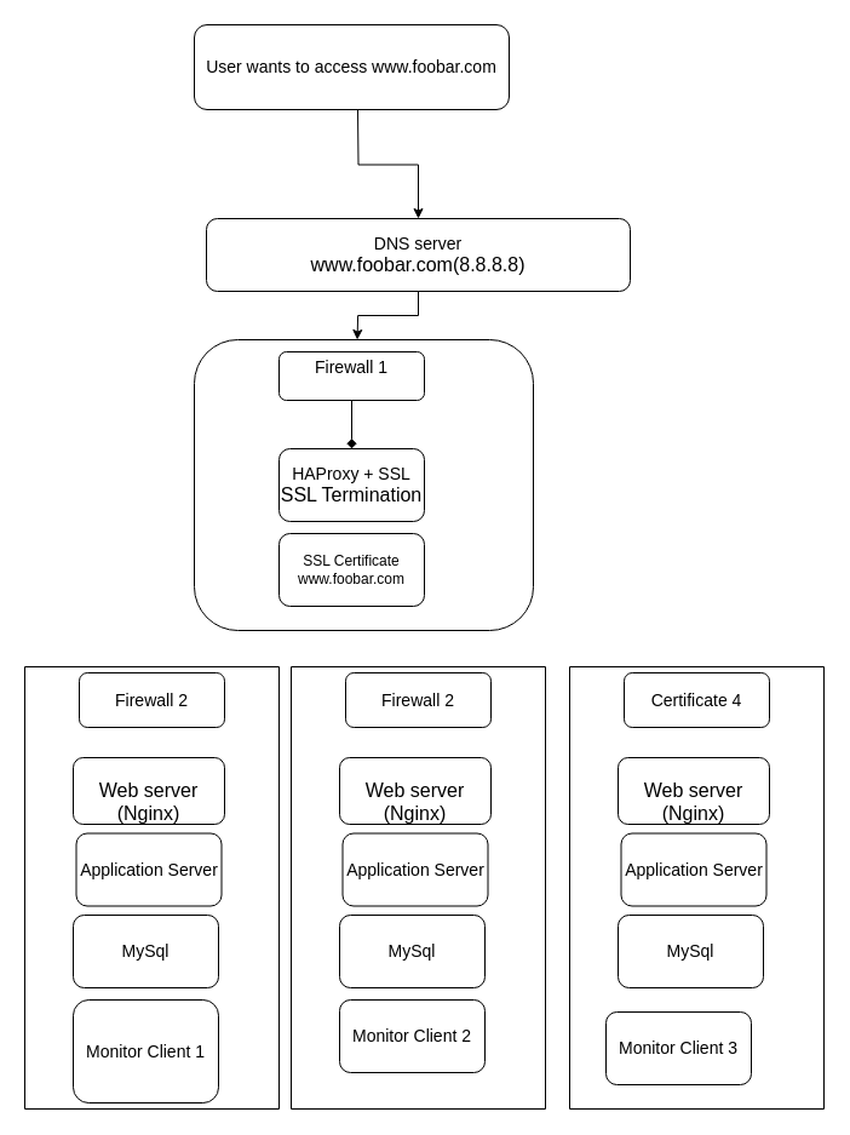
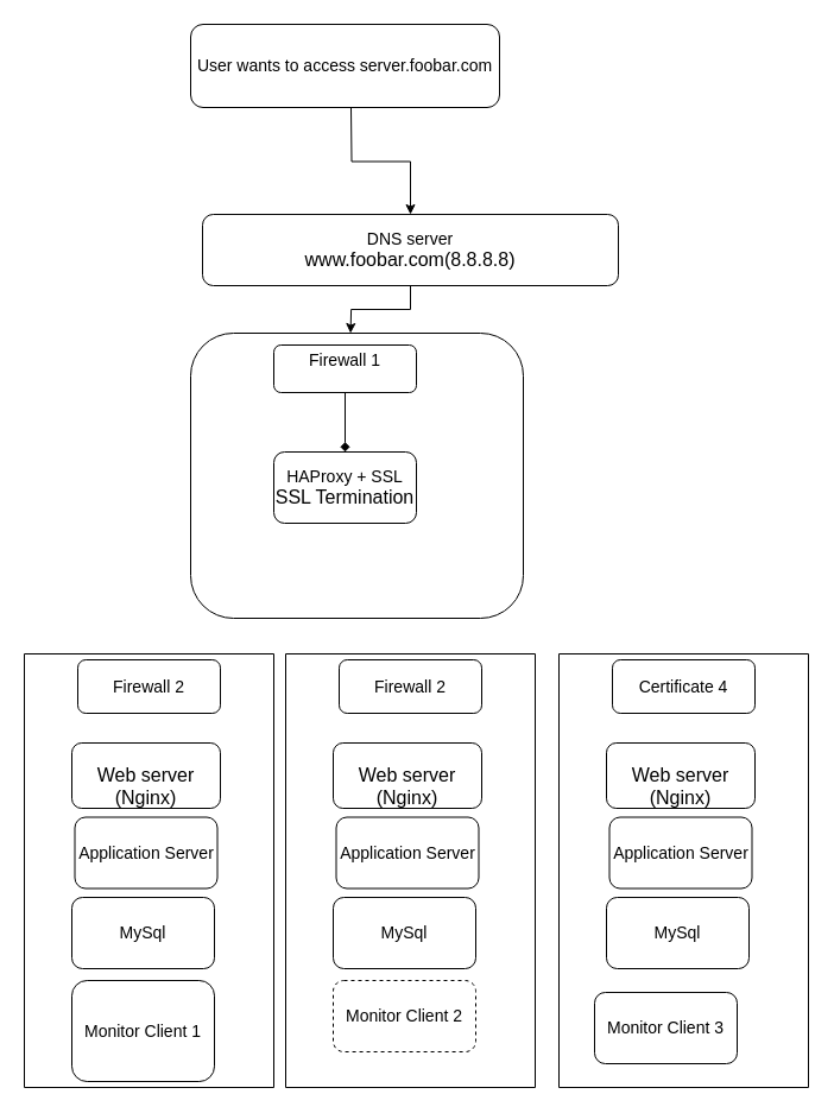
  <mxCell id="0" />
  <mxCell id="1" parent="0" />
  <mxCell id="2" style="edgeStyle=orthogonalEdgeStyle;rounded=0;orthogonalLoop=1;jettySize=auto;html=1;exitX=0.5;exitY=1;exitDx=0;exitDy=0;" edge="1" parent="1" target="5"><mxGeometry relative="1" as="geometry"><mxPoint x="295" y="90" as="sourcePoint" /></mxGeometry></mxCell>
- <mxCell id="3" value="&lt;font style=&quot;font-size: 14px;&quot;&gt;User wants to access www.foobar.com&lt;/font&gt;" style="rounded=1;whiteSpace=wrap;html=1;" vertex="1" parent="1"><mxGeometry x="160" y="20" width="260" height="70" as="geometry" /></mxCell>
+ <mxCell id="3" value="&lt;font style=&quot;font-size: 14px;&quot;&gt;User wants to access server.foobar.com&lt;/font&gt;" style="rounded=1;whiteSpace=wrap;html=1;" vertex="1" parent="1"><mxGeometry x="160" y="20" width="260" height="70" as="geometry" /></mxCell>
  <mxCell id="4" style="edgeStyle=orthogonalEdgeStyle;rounded=0;orthogonalLoop=1;jettySize=auto;html=1;exitX=0.5;exitY=1;exitDx=0;exitDy=0;" edge="1" parent="1" source="5"><mxGeometry relative="1" as="geometry"><mxPoint x="294.588" y="280" as="targetPoint" /></mxGeometry></mxCell>
  <mxCell id="5" value="&lt;font style=&quot;font-size: 14px;&quot;&gt;DNS server&lt;/font&gt;&lt;div&gt;&lt;font size=&quot;3&quot;&gt;www.foobar.com(8.8.8.8)&lt;/font&gt;&lt;/div&gt;" style="rounded=1;whiteSpace=wrap;html=1;" vertex="1" parent="1"><mxGeometry x="170" y="180" width="350" height="60" as="geometry" /></mxCell>
  <mxCell id="6" value="" style="rounded=1;whiteSpace=wrap;html=1;" vertex="1" parent="1"><mxGeometry x="160" y="280" width="280" height="240" as="geometry" /></mxCell>
  <mxCell id="7" value="" style="swimlane;startSize=0;" vertex="1" parent="1"><mxGeometry x="20" y="550" width="210" height="365" as="geometry" /></mxCell>
  <mxCell id="8" value="&lt;font style=&quot;font-size: 14px;&quot;&gt;Application Server&lt;/font&gt;" style="rounded=1;whiteSpace=wrap;html=1;" vertex="1" parent="7"><mxGeometry x="42.5" y="137.5" width="120" height="60" as="geometry" /></mxCell>
  <mxCell id="9" value="&lt;font style=&quot;font-size: 14px;&quot;&gt;&lt;br&gt;&lt;/font&gt;&lt;div&gt;&lt;font size=&quot;3&quot;&gt;Web server&lt;/font&gt;&lt;/div&gt;&lt;div&gt;&lt;font size=&quot;3&quot;&gt;(Nginx)&lt;/font&gt;&lt;/div&gt;" style="rounded=1;whiteSpace=wrap;html=1;" vertex="1" parent="7"><mxGeometry x="40" y="75" width="125" height="55" as="geometry" /></mxCell>
  <mxCell id="10" value="&lt;font style=&quot;font-size: 14px;&quot;&gt;Firewall 2&lt;/font&gt;" style="rounded=1;whiteSpace=wrap;html=1;" vertex="1" parent="7"><mxGeometry x="45" y="5" width="120" height="45" as="geometry" /></mxCell>
  <mxCell id="11" value="&lt;font style=&quot;font-size: 14px;&quot;&gt;MySql&lt;/font&gt;" style="rounded=1;whiteSpace=wrap;html=1;" vertex="1" parent="7"><mxGeometry x="40" y="205" width="120" height="60" as="geometry" /></mxCell>
  <mxCell id="12" value="&lt;font style=&quot;font-size: 14px;&quot;&gt;Monitor Client 1&lt;/font&gt;" style="rounded=1;whiteSpace=wrap;html=1;" vertex="1" parent="7"><mxGeometry x="40" y="275" width="120" height="85" as="geometry" /></mxCell>
  <mxCell id="13" style="edgeStyle=orthogonalEdgeStyle;rounded=0;orthogonalLoop=1;jettySize=auto;html=1;exitX=0.5;exitY=1;exitDx=0;exitDy=0;entryX=0.5;entryY=0;entryDx=0;entryDy=0;endArrow=diamond;" edge="1" parent="1" source="14" target="15"><mxGeometry relative="1" as="geometry" /></mxCell>
  <mxCell id="14" value="&lt;font style=&quot;font-size: 14px;&quot;&gt;Firewall 1&lt;/font&gt;&lt;div&gt;&lt;br&gt;&lt;/div&gt;" style="rounded=1;whiteSpace=wrap;html=1;" vertex="1" parent="1"><mxGeometry x="230" y="290" width="120" height="40" as="geometry" /></mxCell>
- <mxCell id="15" value="&lt;font style=&quot;font-size: 14px;&quot;&gt;HAProxy + SSL&lt;/font&gt;&lt;div&gt;&lt;font size=&quot;3&quot;&gt;SSL Termination&lt;/font&gt;&lt;/div&gt;" style="rounded=1;whiteSpace=wrap;html=1;" vertex="1" parent="1"><mxGeometry x="230" y="370" width="120" height="60" as="geometry" /></mxCell>
- <mxCell id="16" value="SSL Certificate&lt;div&gt;www.foobar.com&lt;/div&gt;" style="rounded=1;whiteSpace=wrap;html=1;" vertex="1" parent="1"><mxGeometry x="230" y="440" width="120" height="60" as="geometry" /></mxCell>
+ <mxCell id="15" value="&lt;font style=&quot;font-size: 14px;&quot;&gt;HAProxy + SSL&lt;/font&gt;&lt;div&gt;&lt;font size=&quot;3&quot;&gt;SSL Termination&lt;/font&gt;&lt;/div&gt;" style="rounded=1;whiteSpace=wrap;html=1;" vertex="1" parent="1"><mxGeometry x="230" y="380" width="120" height="60" as="geometry" /></mxCell>
  <mxCell id="17" value="" style="swimlane;startSize=0;" vertex="1" parent="1"><mxGeometry x="470" y="550" width="210" height="365" as="geometry" /></mxCell>
  <mxCell id="18" value="&lt;font style=&quot;font-size: 14px;&quot;&gt;Application Server&lt;/font&gt;" style="rounded=1;whiteSpace=wrap;html=1;" vertex="1" parent="17"><mxGeometry x="42.5" y="137.5" width="120" height="60" as="geometry" /></mxCell>
  <mxCell id="19" value="&lt;font style=&quot;font-size: 14px;&quot;&gt;&lt;br&gt;&lt;/font&gt;&lt;div&gt;&lt;font size=&quot;3&quot;&gt;Web server&lt;/font&gt;&lt;/div&gt;&lt;div&gt;&lt;font size=&quot;3&quot;&gt;(Nginx)&lt;/font&gt;&lt;/div&gt;" style="rounded=1;whiteSpace=wrap;html=1;" vertex="1" parent="17"><mxGeometry x="40" y="75" width="125" height="55" as="geometry" /></mxCell>
  <mxCell id="20" value="&lt;font style=&quot;font-size: 14px;&quot;&gt;Certificate 4&lt;/font&gt;" style="rounded=1;whiteSpace=wrap;html=1;" vertex="1" parent="17"><mxGeometry x="45" y="5" width="120" height="45" as="geometry" /></mxCell>
  <mxCell id="21" value="&lt;font style=&quot;font-size: 14px;&quot;&gt;MySql&lt;/font&gt;" style="rounded=1;whiteSpace=wrap;html=1;" vertex="1" parent="17"><mxGeometry x="40" y="205" width="120" height="60" as="geometry" /></mxCell>
  <mxCell id="22" value="&lt;font style=&quot;font-size: 14px;&quot;&gt;Monitor Client 3&lt;/font&gt;" style="rounded=1;whiteSpace=wrap;html=1;" vertex="1" parent="17"><mxGeometry x="30" y="285" width="120" height="60" as="geometry" /></mxCell>
  <mxCell id="23" value="" style="swimlane;startSize=0;" vertex="1" parent="1"><mxGeometry x="240" y="550" width="210" height="365" as="geometry" /></mxCell>
  <mxCell id="24" value="&lt;font style=&quot;font-size: 14px;&quot;&gt;Application Server&lt;/font&gt;" style="rounded=1;whiteSpace=wrap;html=1;" vertex="1" parent="23"><mxGeometry x="42.5" y="137.5" width="120" height="60" as="geometry" /></mxCell>
  <mxCell id="25" value="&lt;font style=&quot;font-size: 14px;&quot;&gt;&lt;br&gt;&lt;/font&gt;&lt;div&gt;&lt;font size=&quot;3&quot;&gt;Web server&lt;/font&gt;&lt;/div&gt;&lt;div&gt;&lt;font size=&quot;3&quot;&gt;(Nginx)&lt;/font&gt;&lt;/div&gt;" style="rounded=1;whiteSpace=wrap;html=1;" vertex="1" parent="23"><mxGeometry x="40" y="75" width="125" height="55" as="geometry" /></mxCell>
  <mxCell id="26" value="&lt;font style=&quot;font-size: 14px;&quot;&gt;Firewall 2&lt;/font&gt;" style="rounded=1;whiteSpace=wrap;html=1;" vertex="1" parent="23"><mxGeometry x="45" y="5" width="120" height="45" as="geometry" /></mxCell>
  <mxCell id="27" value="&lt;font style=&quot;font-size: 14px;&quot;&gt;MySql&lt;/font&gt;" style="rounded=1;whiteSpace=wrap;html=1;" vertex="1" parent="23"><mxGeometry x="40" y="205" width="120" height="60" as="geometry" /></mxCell>
- <mxCell id="28" value="&lt;font style=&quot;font-size: 14px;&quot;&gt;Monitor Client 2&lt;/font&gt;" style="rounded=1;whiteSpace=wrap;html=1;" vertex="1" parent="23"><mxGeometry x="40" y="275" width="120" height="60" as="geometry" /></mxCell>
+ <mxCell id="28" value="&lt;font style=&quot;font-size: 14px;&quot;&gt;Monitor Client 2&lt;/font&gt;" style="rounded=1;whiteSpace=wrap;html=1;dashed=1;" vertex="1" parent="23"><mxGeometry x="40" y="275" width="120" height="60" as="geometry" /></mxCell>
